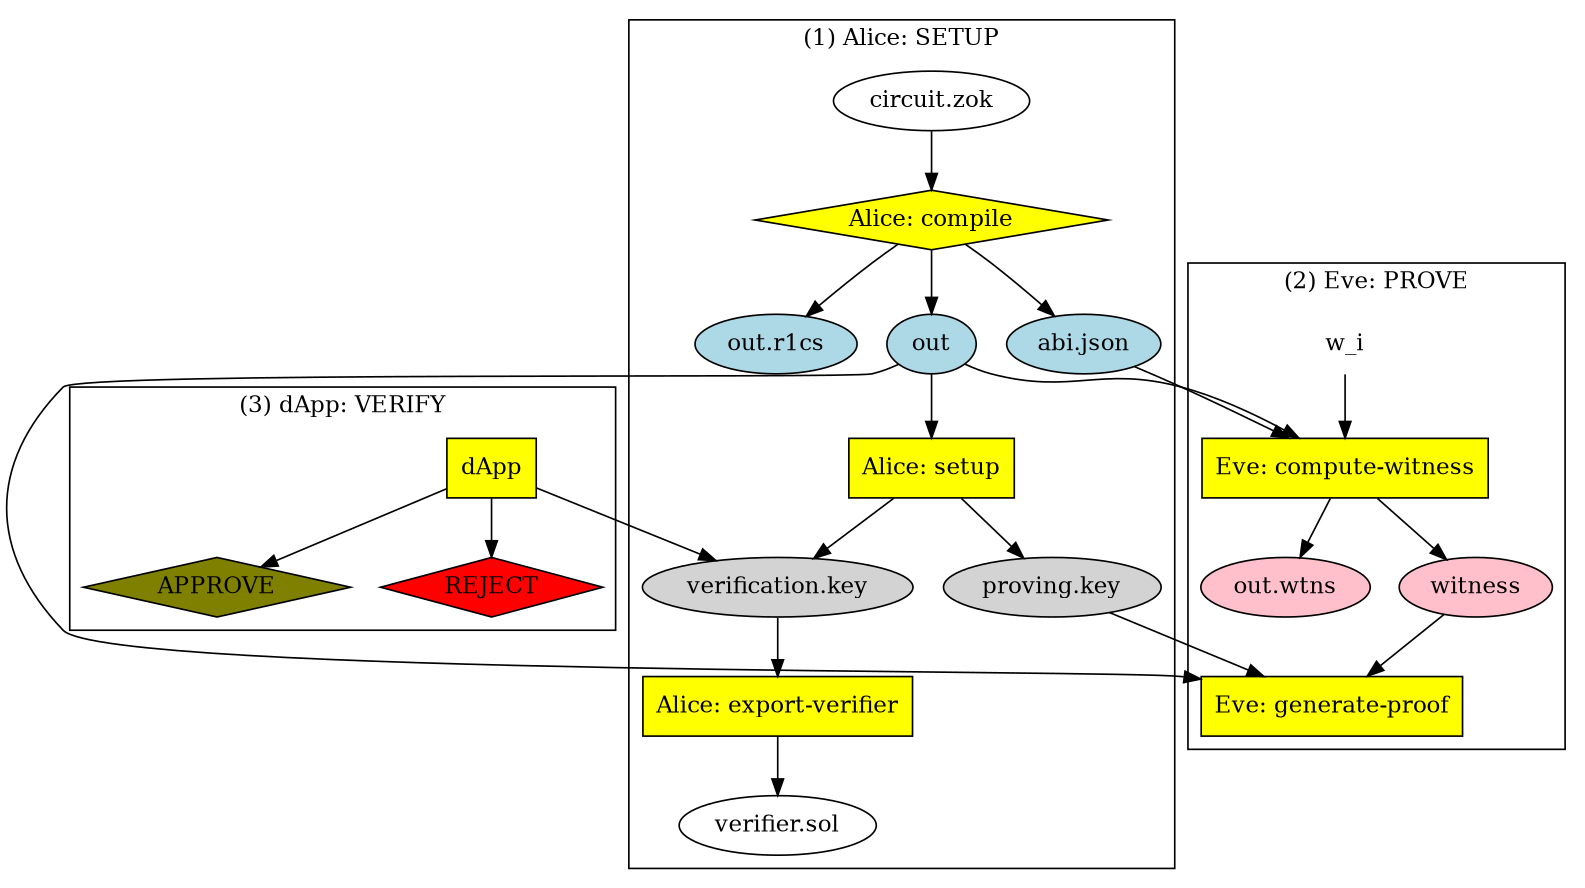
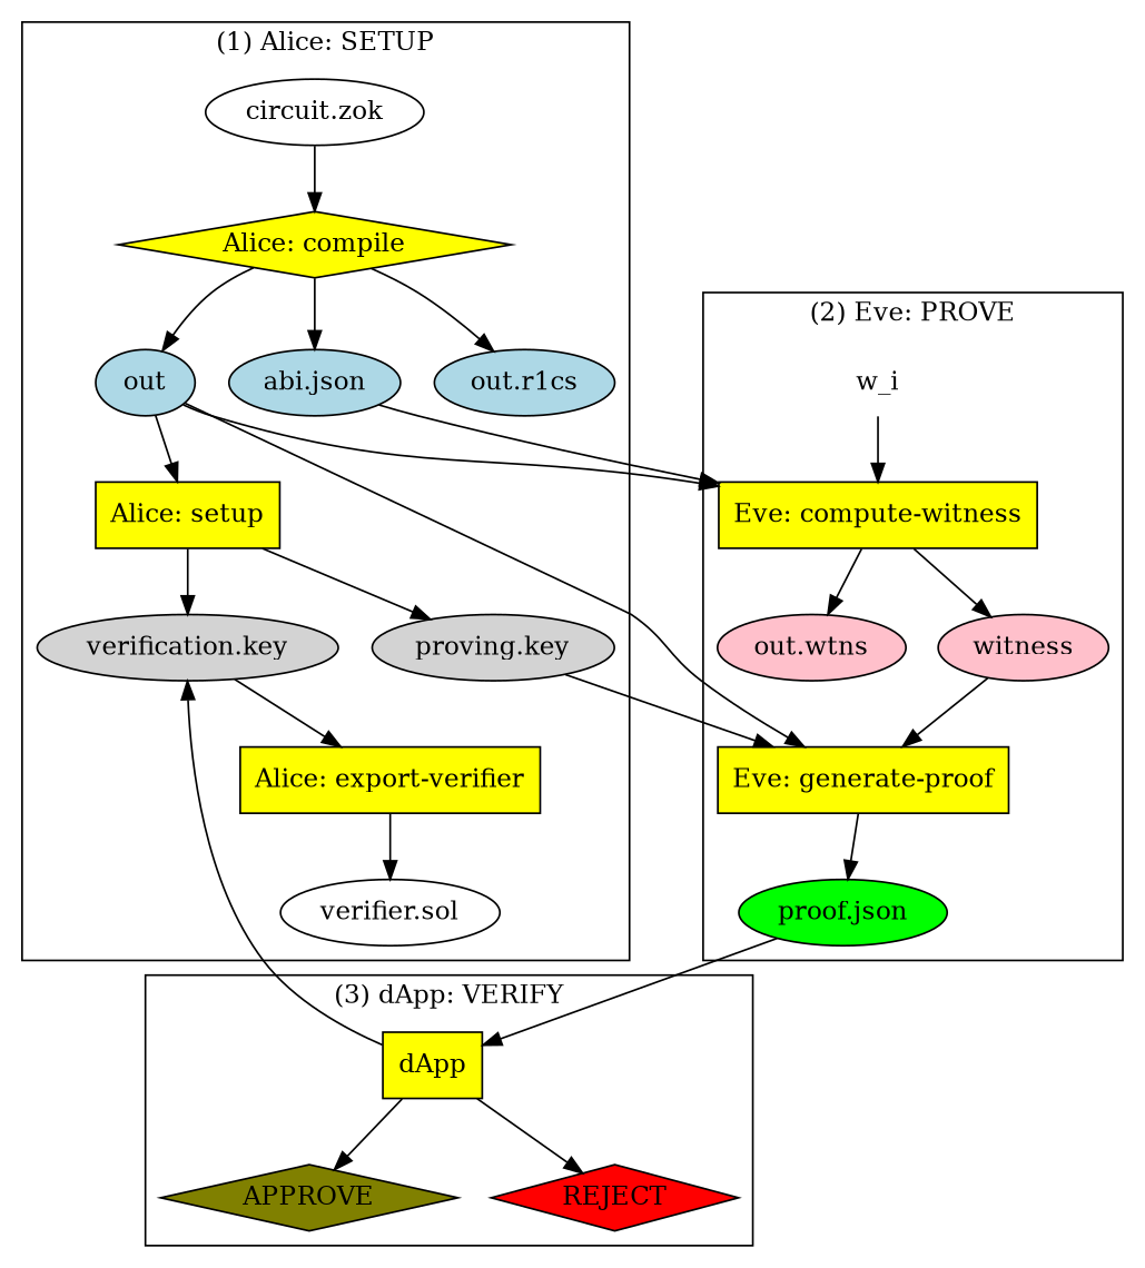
  digraph {
    rankdir=TB
    node [fillcolor=yellow shape=oval style=filled]
    n1 [label="circuit.zok" fillcolor="" shape="" style=""]
    n2 [fillcolor=lightblue label="abi.json"]
    n3 [fillcolor=lightblue label=out]
    n4 [fillcolor=lightblue label="out.r1cs"]
    n5 [fillcolor=lightgray label="proving.key"]
    n6 [fillcolor=lightgray label="verification.key"]
    n7 [fillcolor=white label="verifier.sol"]
    n8 [label="Alice: compile" shape=diamond]
    n9 [label="Alice: setup" shape=rectangle]
    n10 [label="Alice: export-verifier" shape=rectangle]
    n11 [fillcolor=pink label="out.wtns"]
    n12 [fillcolor=pink label=witness]
+   n13 [fillcolor=green label="proof.json"]
    n14 [fillcolor=white label=w_i shape=none]
    n15 [label="Eve: compute-witness" shape=rectangle]
    n16 [label="Eve: generate-proof" shape=rectangle]
    n17 [fillcolor=olive label=APPROVE shape=diamond]
    n18 [fillcolor=red label=REJECT shape=diamond]
    n19 [label=dApp shape=rectangle]
    subgraph cluster_1 {
      label="(1) Alice: SETUP"
      n1
      n2
      n3
      n4
      n5
      n6
      n7
      n8
      n9
      n10
    }
    subgraph cluster_2 {
      label="(2) Eve: PROVE"
      n11
      n12
+     n13
      n14
      n15
      n16
    }
    subgraph cluster_3 {
      label="(3) dApp: VERIFY"
      n17
      n18
      n19
    }
    n1 -> n8
    n2 -> n15
    n3 -> n9
    n3 -> n15
    n3 -> n16
    n5 -> n16
    n6 -> n10
    n8 -> n2
    n8 -> n3
    n8 -> n4
    n9 -> n5
    n9 -> n6
    n10 -> n7
    n12 -> n16
+   n13 -> n19
    n14 -> n15
    n15 -> n11
    n15 -> n12
+   n16 -> n13
    n19 -> n6
    n19 -> n17
    n19 -> n18
  }
